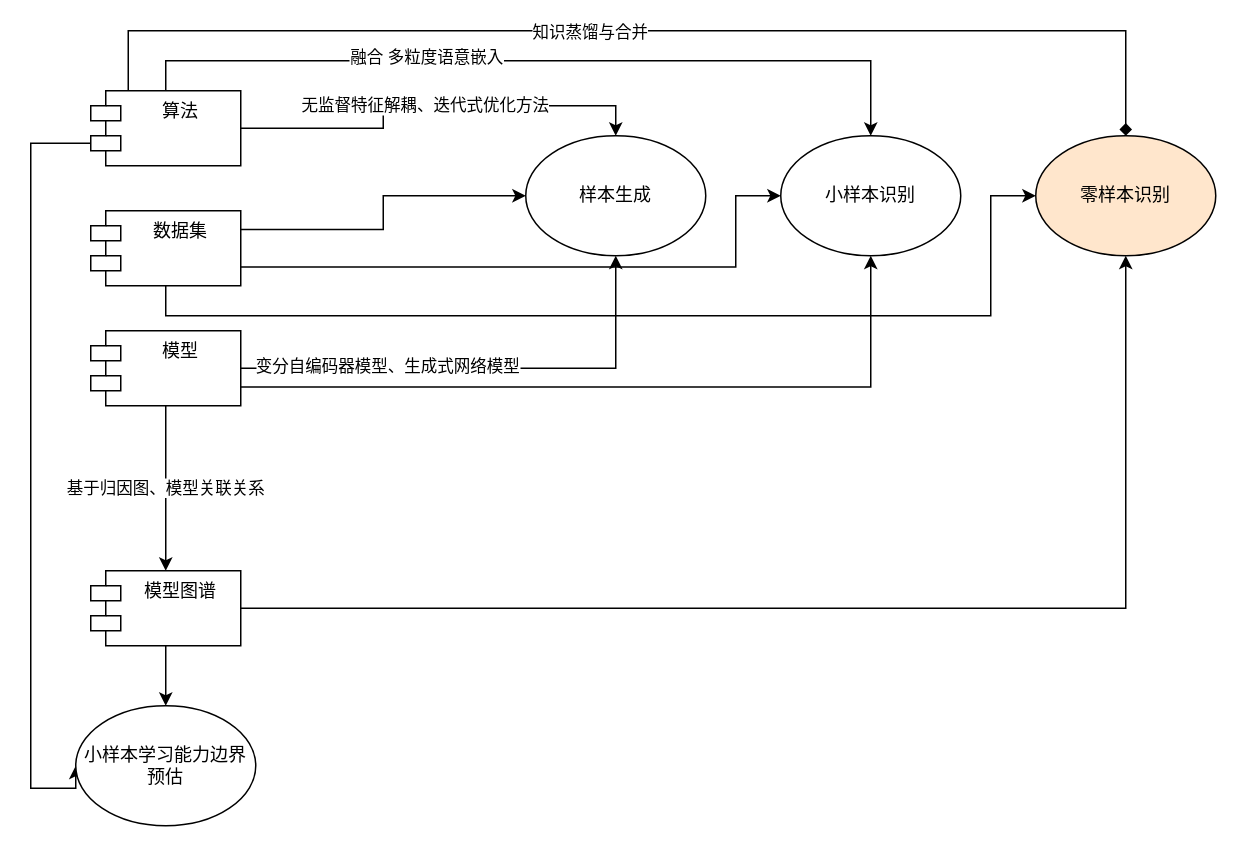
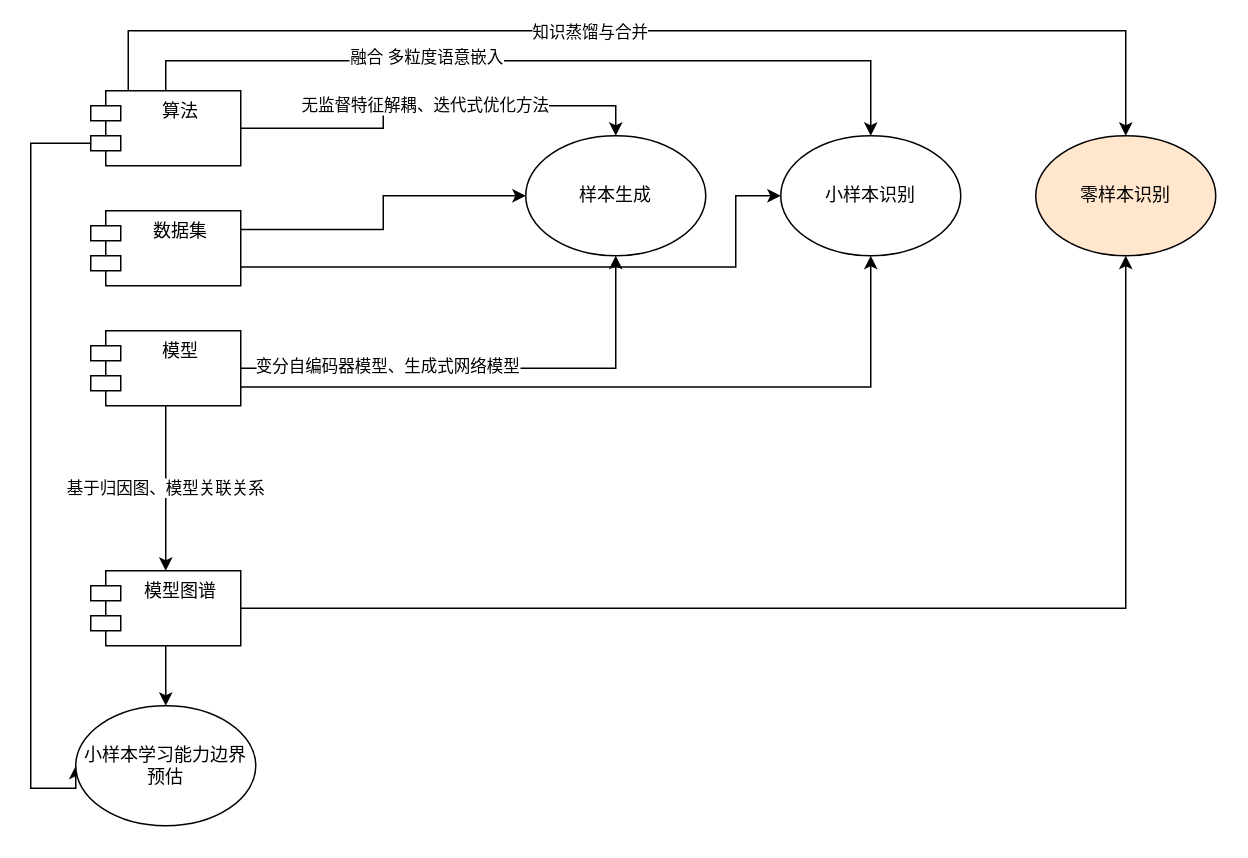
  <mxCell id="0" />
  <mxCell id="1" parent="0" />
  <mxCell id="2" style="edgeStyle=orthogonalEdgeStyle;rounded=0;orthogonalLoop=1;jettySize=auto;html=1;exitX=1;exitY=0.5;exitDx=0;exitDy=0;entryX=0.5;entryY=1;entryDx=0;entryDy=0;" edge="1" parent="1" source="6" target="22"><mxGeometry relative="1" as="geometry"><Array as="points"><mxPoint x="410" y="245" /></Array></mxGeometry></mxCell>
  <mxCell id="3" value="变分自编码器模型、生成式网络模型" style="edgeLabel;html=1;align=center;verticalAlign=middle;resizable=0;points=[];" vertex="1" connectable="0" parent="2"><mxGeometry x="-0.403" y="2" relative="1" as="geometry"><mxPoint as="offset" /></mxGeometry></mxCell>
  <mxCell id="4" value="基于归因图、模型关联关系" style="edgeStyle=orthogonalEdgeStyle;rounded=0;orthogonalLoop=1;jettySize=auto;html=1;exitX=0.5;exitY=1;exitDx=0;exitDy=0;entryX=0.5;entryY=0;entryDx=0;entryDy=0;" edge="1" parent="1" source="6" target="13"><mxGeometry relative="1" as="geometry" /></mxCell>
  <mxCell id="5" style="edgeStyle=orthogonalEdgeStyle;rounded=0;orthogonalLoop=1;jettySize=auto;html=1;exitX=1;exitY=0.75;exitDx=0;exitDy=0;entryX=0.5;entryY=1;entryDx=0;entryDy=0;" edge="1" parent="1" source="6" target="23"><mxGeometry relative="1" as="geometry" /></mxCell>
  <mxCell id="6" value="模型" style="shape=module;align=left;spacingLeft=20;align=center;verticalAlign=top;" parent="1" vertex="1"><mxGeometry x="60" y="220" width="100" height="50" as="geometry" /></mxCell>
  <mxCell id="7" style="edgeStyle=orthogonalEdgeStyle;rounded=0;orthogonalLoop=1;jettySize=auto;html=1;exitX=1;exitY=0.25;exitDx=0;exitDy=0;entryX=0;entryY=0.5;entryDx=0;entryDy=0;" edge="1" parent="1" source="10" target="22"><mxGeometry relative="1" as="geometry" /></mxCell>
  <mxCell id="8" style="edgeStyle=orthogonalEdgeStyle;rounded=0;orthogonalLoop=1;jettySize=auto;html=1;exitX=1;exitY=0.75;exitDx=0;exitDy=0;entryX=0;entryY=0.5;entryDx=0;entryDy=0;" edge="1" parent="1" source="10" target="23"><mxGeometry relative="1" as="geometry"><Array as="points"><mxPoint x="490" y="178" /><mxPoint x="490" y="130" /></Array></mxGeometry></mxCell>
- <mxCell id="9" style="edgeStyle=orthogonalEdgeStyle;rounded=0;orthogonalLoop=1;jettySize=auto;html=1;entryX=0;entryY=0.5;entryDx=0;entryDy=0;exitX=0.5;exitY=1;exitDx=0;exitDy=0;" edge="1" parent="1" source="10" target="26"><mxGeometry relative="1" as="geometry"><mxPoint x="150" y="190" as="sourcePoint" /><Array as="points"><mxPoint x="110" y="210" /><mxPoint x="660" y="210" /><mxPoint x="660" y="130" /></Array></mxGeometry></mxCell>
  <mxCell id="10" value="数据集" style="shape=module;align=left;spacingLeft=20;align=center;verticalAlign=top;" parent="1" vertex="1"><mxGeometry x="60" y="140" width="100" height="50" as="geometry" /></mxCell>
  <mxCell id="11" style="edgeStyle=orthogonalEdgeStyle;rounded=0;orthogonalLoop=1;jettySize=auto;html=1;entryX=0.5;entryY=0;entryDx=0;entryDy=0;" edge="1" parent="1" source="13" target="24"><mxGeometry relative="1" as="geometry" /></mxCell>
  <mxCell id="12" style="edgeStyle=orthogonalEdgeStyle;rounded=0;orthogonalLoop=1;jettySize=auto;html=1;exitX=1;exitY=0.5;exitDx=0;exitDy=0;entryX=0.5;entryY=1;entryDx=0;entryDy=0;" edge="1" parent="1" source="13" target="26"><mxGeometry relative="1" as="geometry"><mxPoint x="540" y="400" as="targetPoint" /></mxGeometry></mxCell>
  <mxCell id="13" value="模型图谱" style="shape=module;align=left;spacingLeft=20;align=center;verticalAlign=top;" parent="1" vertex="1"><mxGeometry x="60" y="380" width="100" height="50" as="geometry" /></mxCell>
  <mxCell id="14" style="edgeStyle=orthogonalEdgeStyle;rounded=0;orthogonalLoop=1;jettySize=auto;html=1;entryX=0.5;entryY=0;entryDx=0;entryDy=0;" edge="1" parent="1" source="21" target="22"><mxGeometry relative="1" as="geometry" /></mxCell>
  <mxCell id="15" value="无监督特征解耦、迭代式优化方法" style="edgeLabel;html=1;align=center;verticalAlign=middle;resizable=0;points=[];" vertex="1" connectable="0" parent="14"><mxGeometry x="-0.039" y="1" relative="1" as="geometry"><mxPoint as="offset" /></mxGeometry></mxCell>
  <mxCell id="16" style="edgeStyle=orthogonalEdgeStyle;rounded=0;orthogonalLoop=1;jettySize=auto;html=1;exitX=0;exitY=0;exitDx=0;exitDy=35;exitPerimeter=0;entryX=0;entryY=0.5;entryDx=0;entryDy=0;" edge="1" parent="1" source="21" target="24"><mxGeometry relative="1" as="geometry"><Array as="points"><mxPoint x="20" y="95" /><mxPoint x="20" y="525" /></Array></mxGeometry></mxCell>
  <mxCell id="17" style="edgeStyle=orthogonalEdgeStyle;rounded=0;orthogonalLoop=1;jettySize=auto;html=1;exitX=0.5;exitY=0;exitDx=0;exitDy=0;entryX=0.5;entryY=0;entryDx=0;entryDy=0;" edge="1" parent="1" source="21" target="23"><mxGeometry relative="1" as="geometry" /></mxCell>
  <mxCell id="18" value="融合 多粒度语意嵌入" style="edgeLabel;html=1;align=center;verticalAlign=middle;resizable=0;points=[];" vertex="1" connectable="0" parent="17"><mxGeometry x="-0.285" y="3" relative="1" as="geometry"><mxPoint as="offset" /></mxGeometry></mxCell>
- <mxCell id="19" style="edgeStyle=orthogonalEdgeStyle;rounded=0;orthogonalLoop=1;jettySize=auto;html=1;exitX=0.25;exitY=0;exitDx=0;exitDy=0;entryX=0.5;entryY=0;entryDx=0;entryDy=0;endArrow=diamond;" edge="1" parent="1" source="21" target="26"><mxGeometry relative="1" as="geometry"><mxPoint x="750" y="90" as="targetPoint" /><Array as="points"><mxPoint x="85" y="20" /><mxPoint x="750" y="20" /></Array></mxGeometry></mxCell>
+ <mxCell id="19" style="edgeStyle=orthogonalEdgeStyle;rounded=0;orthogonalLoop=1;jettySize=auto;html=1;exitX=0.25;exitY=0;exitDx=0;exitDy=0;entryX=0.5;entryY=0;entryDx=0;entryDy=0;" edge="1" parent="1" source="21" target="26"><mxGeometry relative="1" as="geometry"><mxPoint x="750" y="90" as="targetPoint" /><Array as="points"><mxPoint x="85" y="20" /><mxPoint x="750" y="20" /></Array></mxGeometry></mxCell>
  <mxCell id="20" value="知识蒸馏与合并" style="edgeLabel;html=1;align=center;verticalAlign=middle;resizable=0;points=[];" vertex="1" connectable="0" parent="19"><mxGeometry x="-0.104" relative="1" as="geometry"><mxPoint as="offset" /></mxGeometry></mxCell>
  <mxCell id="21" value="算法" style="shape=module;align=left;spacingLeft=20;align=center;verticalAlign=top;" vertex="1" parent="1"><mxGeometry x="60" y="60" width="100" height="50" as="geometry" /></mxCell>
  <mxCell id="22" value="样本生成" style="ellipse;whiteSpace=wrap;html=1;" vertex="1" parent="1"><mxGeometry x="350" y="90" width="120" height="80" as="geometry" /></mxCell>
  <mxCell id="23" value="小样本识别" style="ellipse;whiteSpace=wrap;html=1;" vertex="1" parent="1"><mxGeometry x="520" y="90" width="120" height="80" as="geometry" /></mxCell>
  <mxCell id="24" value="小样本学习能力边界预估" style="ellipse;whiteSpace=wrap;html=1;" vertex="1" parent="1"><mxGeometry x="50" y="470" width="120" height="80" as="geometry" /></mxCell>
  <mxCell id="25" style="edgeStyle=orthogonalEdgeStyle;rounded=0;orthogonalLoop=1;jettySize=auto;html=1;exitX=0.5;exitY=1;exitDx=0;exitDy=0;" edge="1" parent="1" source="21" target="21"><mxGeometry relative="1" as="geometry" /></mxCell>
  <mxCell id="26" value="零样本识别" style="ellipse;whiteSpace=wrap;html=1;fillColor=#ffe6cc;" vertex="1" parent="1"><mxGeometry x="690" y="90" width="120" height="80" as="geometry" /></mxCell>
